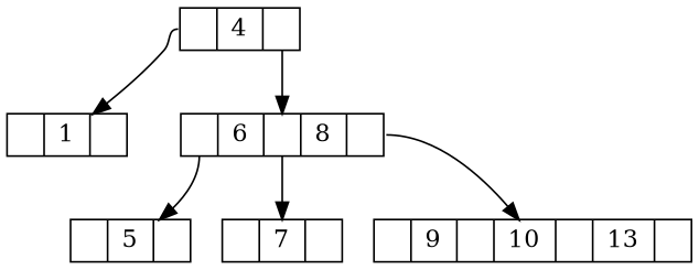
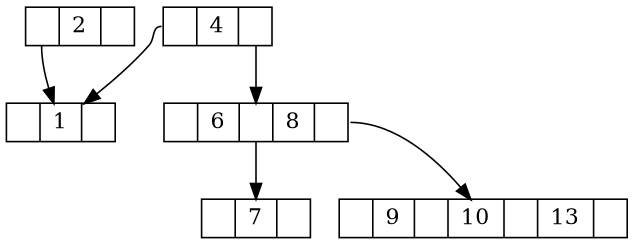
  digraph {
    node [shape=record]
    edge [tailport=f0]
    n1 [height=.1 label="<f0> |4|<f1>"]
    n2 [height=.1 label="<f0> |6|<f1> |8|<f2>"]
    n3 [height=.1 label="<f0> |1|<f1>"]
-   n5 [height=.1 label="<f0> |5|<f1>"]
+   n4 [height=.1 label="<f0> |2|<f1>"]
    n6 [height=.1 label="<f0> |7|<f1>"]
    n7 [height=.1 label="<f0> |9|<f1> |10|<f2> |13|<f3>"]
    n1 -> n2 [tailport=f1]
    n1 -> n3
-   n2 -> n5
    n2 -> n6 [tailport=f1]
    n2 -> n7 [tailport=f2]
+   n4 -> n3
  }
